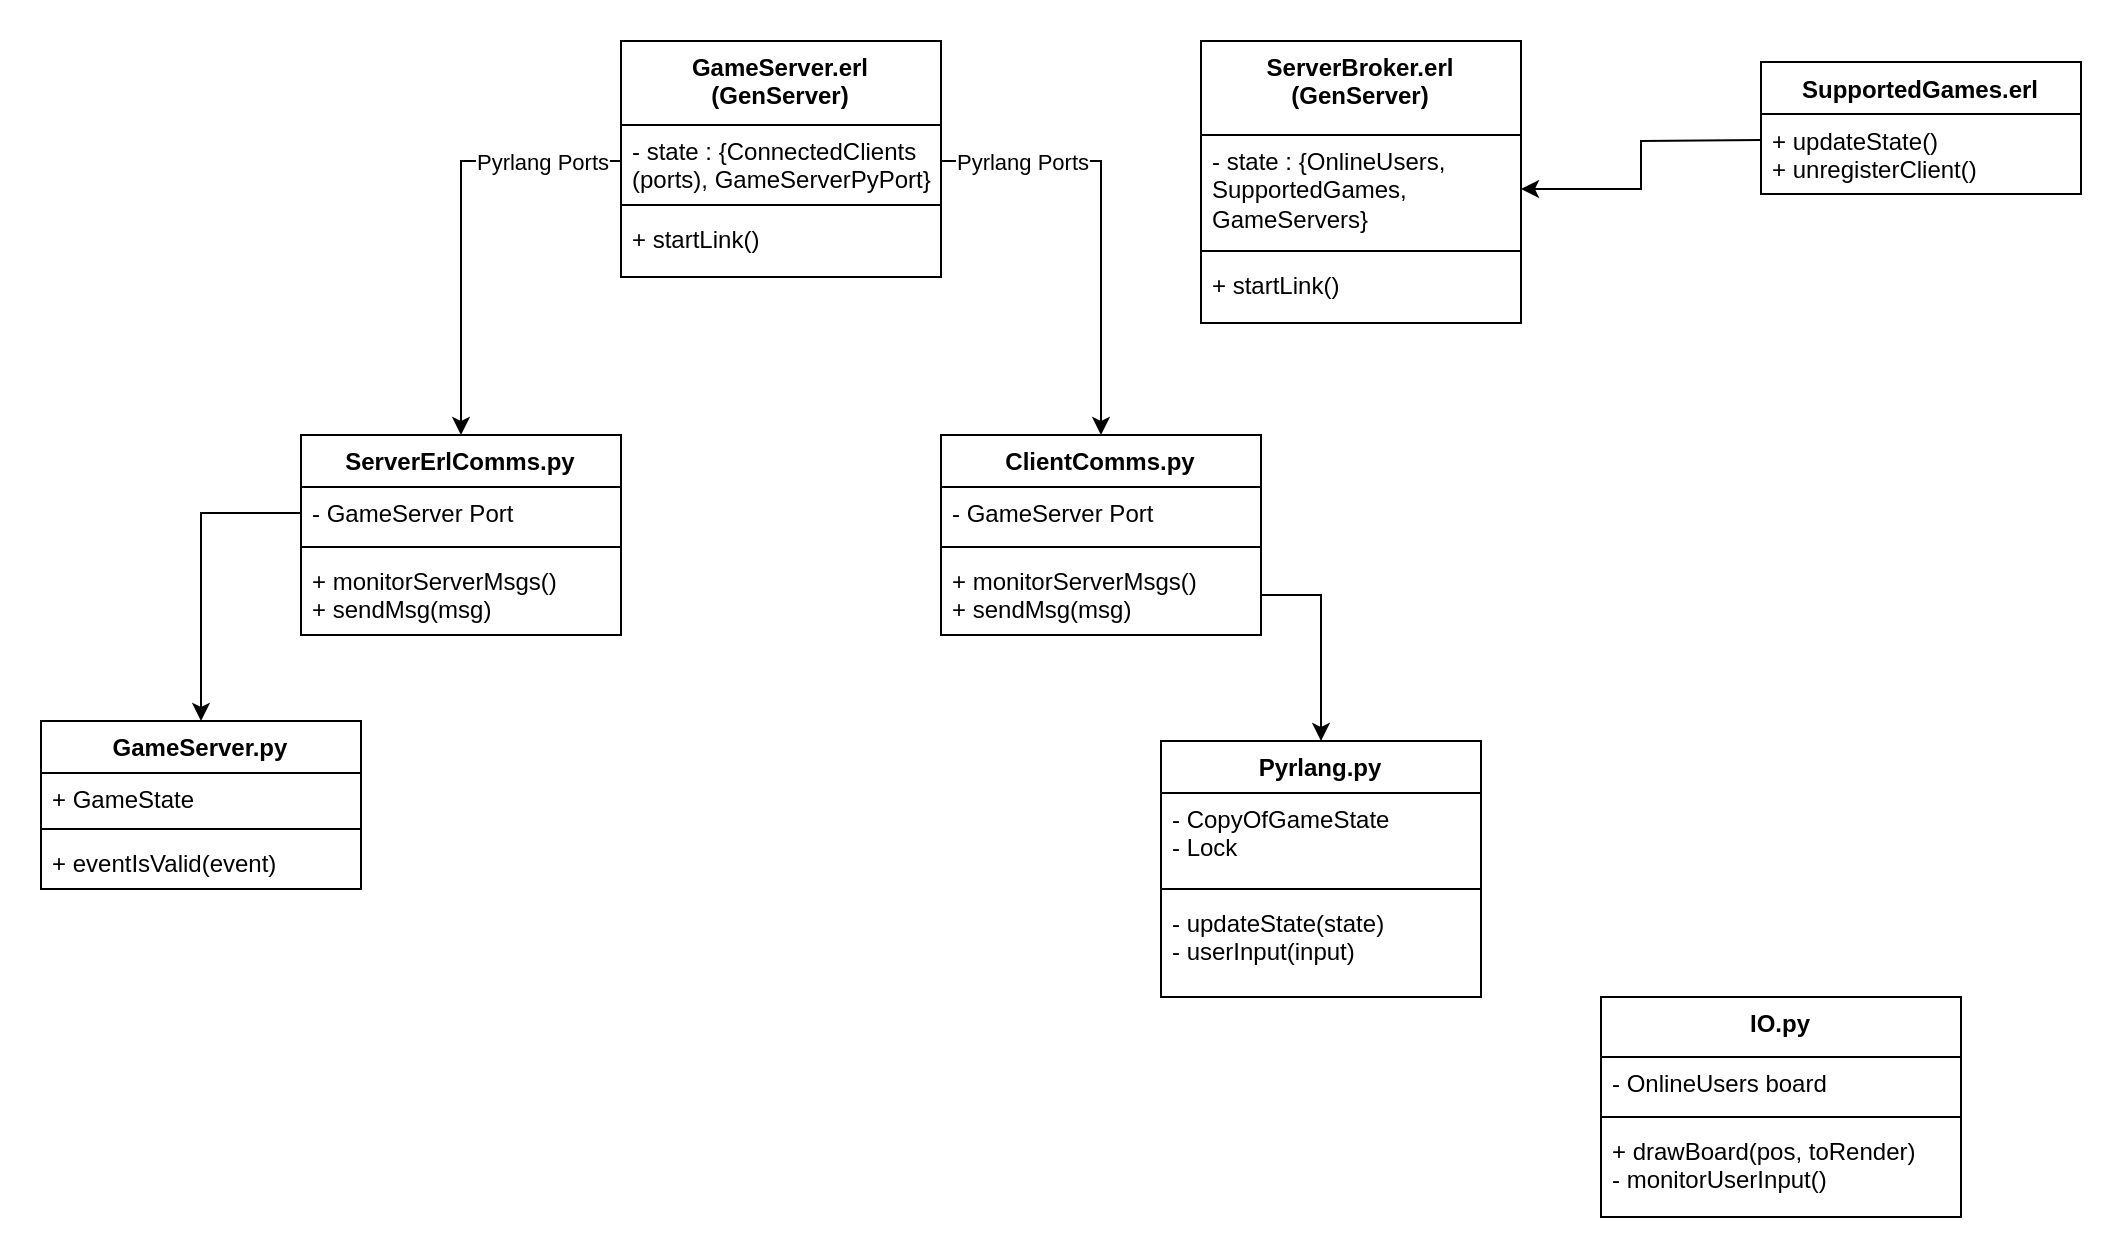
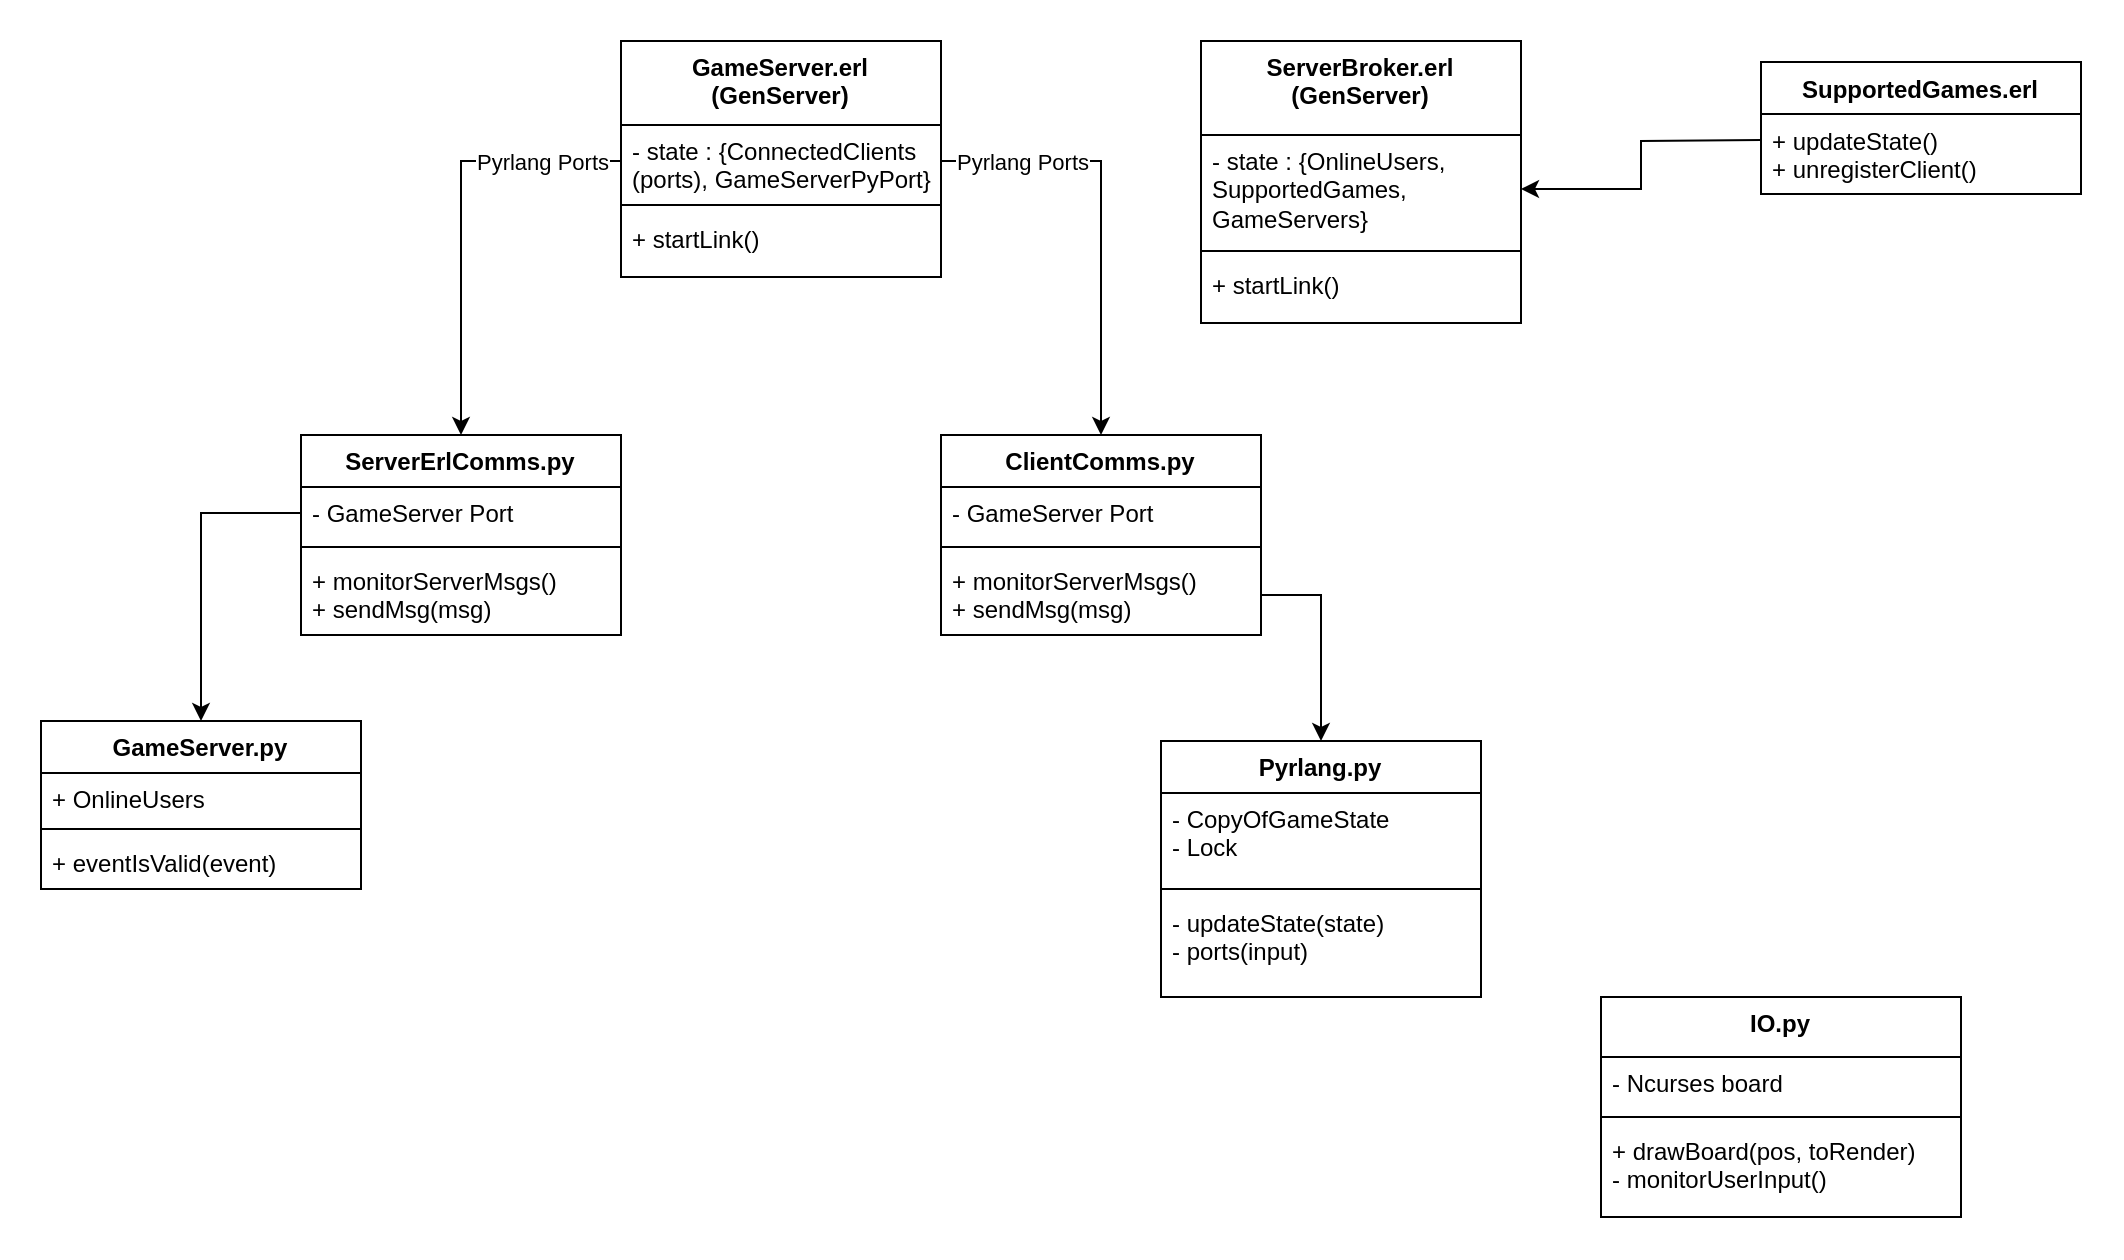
  <mxCell id="0" />
  <mxCell id="1" parent="0" />
  <mxCell id="2" value="ClientComms.py" style="swimlane;fontStyle=1;align=center;verticalAlign=top;childLayout=stackLayout;horizontal=1;startSize=26;horizontalStack=0;resizeParent=1;resizeParentMax=0;resizeLast=0;collapsible=1;marginBottom=0;whiteSpace=wrap;html=1;fillColor=none;" parent="1" vertex="1"><mxGeometry x="470" y="216.96" width="160" height="100" as="geometry" /></mxCell>
  <mxCell id="3" value="- GameServer Port" style="text;strokeColor=none;fillColor=none;align=left;verticalAlign=top;spacingLeft=4;spacingRight=4;overflow=hidden;rotatable=0;points=[[0,0.5],[1,0.5]];portConstraint=eastwest;whiteSpace=wrap;html=1;" parent="2" vertex="1"><mxGeometry y="26" width="160" height="26" as="geometry" /></mxCell>
  <mxCell id="4" value="" style="line;strokeWidth=1;fillColor=none;align=left;verticalAlign=middle;spacingTop=-1;spacingLeft=3;spacingRight=3;rotatable=0;labelPosition=right;points=[];portConstraint=eastwest;strokeColor=inherit;" parent="2" vertex="1"><mxGeometry y="52" width="160" height="8" as="geometry" /></mxCell>
  <mxCell id="5" value="+ monitorServerMsgs()&lt;div&gt;+ sendMsg(msg)&lt;/div&gt;" style="text;strokeColor=none;fillColor=none;align=left;verticalAlign=top;spacingLeft=4;spacingRight=4;overflow=hidden;rotatable=0;points=[[0,0.5],[1,0.5]];portConstraint=eastwest;whiteSpace=wrap;html=1;" parent="2" vertex="1"><mxGeometry y="60" width="160" height="40" as="geometry" /></mxCell>
  <mxCell id="6" value="IO.py" style="swimlane;fontStyle=1;align=center;verticalAlign=top;childLayout=stackLayout;horizontal=1;startSize=30;horizontalStack=0;resizeParent=1;resizeParentMax=0;resizeLast=0;collapsible=1;marginBottom=0;whiteSpace=wrap;html=1;fillColor=none;" parent="1" vertex="1"><mxGeometry x="800" y="498" width="180" height="110" as="geometry" /></mxCell>
- <mxCell id="7" value="- OnlineUsers board" style="text;strokeColor=none;fillColor=none;align=left;verticalAlign=top;spacingLeft=4;spacingRight=4;overflow=hidden;rotatable=0;points=[[0,0.5],[1,0.5]];portConstraint=eastwest;whiteSpace=wrap;html=1;" parent="6" vertex="1"><mxGeometry y="30" width="180" height="26" as="geometry" /></mxCell>
+ <mxCell id="7" value="- Ncurses board" style="text;strokeColor=none;fillColor=none;align=left;verticalAlign=top;spacingLeft=4;spacingRight=4;overflow=hidden;rotatable=0;points=[[0,0.5],[1,0.5]];portConstraint=eastwest;whiteSpace=wrap;html=1;" parent="6" vertex="1"><mxGeometry y="30" width="180" height="26" as="geometry" /></mxCell>
  <mxCell id="8" value="" style="line;strokeWidth=1;fillColor=none;align=left;verticalAlign=middle;spacingTop=-1;spacingLeft=3;spacingRight=3;rotatable=0;labelPosition=right;points=[];portConstraint=eastwest;strokeColor=inherit;" parent="6" vertex="1"><mxGeometry y="56" width="180" height="8" as="geometry" /></mxCell>
  <mxCell id="9" value="+ drawBoard(pos, toRender)&lt;div&gt;- monitorUserInput()&lt;/div&gt;" style="text;strokeColor=none;fillColor=none;align=left;verticalAlign=top;spacingLeft=4;spacingRight=4;overflow=hidden;rotatable=0;points=[[0,0.5],[1,0.5]];portConstraint=eastwest;whiteSpace=wrap;html=1;" parent="6" vertex="1"><mxGeometry y="64" width="180" height="46" as="geometry" /></mxCell>
  <mxCell id="10" value="Pyrlang.py" style="swimlane;fontStyle=1;align=center;verticalAlign=top;childLayout=stackLayout;horizontal=1;startSize=26;horizontalStack=0;resizeParent=1;resizeParentMax=0;resizeLast=0;collapsible=1;marginBottom=0;whiteSpace=wrap;html=1;fillColor=none;" parent="1" vertex="1"><mxGeometry x="580" y="370" width="160" height="128" as="geometry" /></mxCell>
  <mxCell id="11" value="- CopyOfGameState&lt;div&gt;- Lock&lt;/div&gt;" style="text;strokeColor=none;fillColor=none;align=left;verticalAlign=top;spacingLeft=4;spacingRight=4;overflow=hidden;rotatable=0;points=[[0,0.5],[1,0.5]];portConstraint=eastwest;whiteSpace=wrap;html=1;" parent="10" vertex="1"><mxGeometry y="26" width="160" height="44" as="geometry" /></mxCell>
  <mxCell id="12" value="" style="line;strokeWidth=1;fillColor=none;align=left;verticalAlign=middle;spacingTop=-1;spacingLeft=3;spacingRight=3;rotatable=0;labelPosition=right;points=[];portConstraint=eastwest;strokeColor=inherit;" parent="10" vertex="1"><mxGeometry y="70" width="160" height="8" as="geometry" /></mxCell>
- <mxCell id="13" value="- updateState(state)&lt;div&gt;- userInput(input)&lt;/div&gt;" style="text;strokeColor=none;fillColor=none;align=left;verticalAlign=top;spacingLeft=4;spacingRight=4;overflow=hidden;rotatable=0;points=[[0,0.5],[1,0.5]];portConstraint=eastwest;whiteSpace=wrap;html=1;" parent="10" vertex="1"><mxGeometry y="78" width="160" height="50" as="geometry" /></mxCell>
+ <mxCell id="13" value="- updateState(state)&lt;div&gt;- ports(input)&lt;/div&gt;" style="text;strokeColor=none;fillColor=none;align=left;verticalAlign=top;spacingLeft=4;spacingRight=4;overflow=hidden;rotatable=0;points=[[0,0.5],[1,0.5]];portConstraint=eastwest;whiteSpace=wrap;html=1;" parent="10" vertex="1"><mxGeometry y="78" width="160" height="50" as="geometry" /></mxCell>
  <mxCell id="14" value="GameServer.erl&lt;div&gt;(GenServer)&lt;/div&gt;" style="swimlane;fontStyle=1;align=center;verticalAlign=top;childLayout=stackLayout;horizontal=1;startSize=42;horizontalStack=0;resizeParent=1;resizeParentMax=0;resizeLast=0;collapsible=1;marginBottom=0;whiteSpace=wrap;html=1;fillColor=none;" parent="1" vertex="1"><mxGeometry x="310" y="20" width="160" height="118" as="geometry" /></mxCell>
  <mxCell id="15" value="- state : {ConnectedClients (ports), GameServerPyPort}" style="text;strokeColor=none;fillColor=none;align=left;verticalAlign=top;spacingLeft=4;spacingRight=4;overflow=hidden;rotatable=0;points=[[0,0.5],[1,0.5]];portConstraint=eastwest;whiteSpace=wrap;html=1;" parent="14" vertex="1"><mxGeometry y="42" width="160" height="36" as="geometry" /></mxCell>
  <mxCell id="16" value="" style="line;strokeWidth=1;fillColor=none;align=left;verticalAlign=middle;spacingTop=-1;spacingLeft=3;spacingRight=3;rotatable=0;labelPosition=right;points=[];portConstraint=eastwest;strokeColor=inherit;" parent="14" vertex="1"><mxGeometry y="78" width="160" height="8" as="geometry" /></mxCell>
  <mxCell id="17" value="+ startLink()" style="text;strokeColor=none;fillColor=none;align=left;verticalAlign=top;spacingLeft=4;spacingRight=4;overflow=hidden;rotatable=0;points=[[0,0.5],[1,0.5]];portConstraint=eastwest;whiteSpace=wrap;html=1;" parent="14" vertex="1"><mxGeometry y="86" width="160" height="32" as="geometry" /></mxCell>
  <mxCell id="18" value="GameServer.py" style="swimlane;fontStyle=1;align=center;verticalAlign=top;childLayout=stackLayout;horizontal=1;startSize=26;horizontalStack=0;resizeParent=1;resizeParentMax=0;resizeLast=0;collapsible=1;marginBottom=0;whiteSpace=wrap;html=1;fillColor=none;" parent="1" vertex="1"><mxGeometry x="20" y="360" width="160" height="84" as="geometry" /></mxCell>
- <mxCell id="19" value="+ GameState" style="text;strokeColor=none;fillColor=none;align=left;verticalAlign=top;spacingLeft=4;spacingRight=4;overflow=hidden;rotatable=0;points=[[0,0.5],[1,0.5]];portConstraint=eastwest;whiteSpace=wrap;html=1;" parent="18" vertex="1"><mxGeometry y="26" width="160" height="24" as="geometry" /></mxCell>
+ <mxCell id="19" value="+ OnlineUsers" style="text;strokeColor=none;fillColor=none;align=left;verticalAlign=top;spacingLeft=4;spacingRight=4;overflow=hidden;rotatable=0;points=[[0,0.5],[1,0.5]];portConstraint=eastwest;whiteSpace=wrap;html=1;" parent="18" vertex="1"><mxGeometry y="26" width="160" height="24" as="geometry" /></mxCell>
  <mxCell id="20" value="" style="line;strokeWidth=1;fillColor=none;align=left;verticalAlign=middle;spacingTop=-1;spacingLeft=3;spacingRight=3;rotatable=0;labelPosition=right;points=[];portConstraint=eastwest;strokeColor=inherit;" parent="18" vertex="1"><mxGeometry y="50" width="160" height="8" as="geometry" /></mxCell>
  <mxCell id="21" value="+ eventIsValid(event)" style="text;strokeColor=none;fillColor=none;align=left;verticalAlign=top;spacingLeft=4;spacingRight=4;overflow=hidden;rotatable=0;points=[[0,0.5],[1,0.5]];portConstraint=eastwest;whiteSpace=wrap;html=1;" parent="18" vertex="1"><mxGeometry y="58" width="160" height="26" as="geometry" /></mxCell>
  <mxCell id="22" value="SupportedGames.erl" style="swimlane;fontStyle=1;align=center;verticalAlign=top;childLayout=stackLayout;horizontal=1;startSize=26;horizontalStack=0;resizeParent=1;resizeParentMax=0;resizeLast=0;collapsible=1;marginBottom=0;whiteSpace=wrap;html=1;fillColor=none;" parent="1" vertex="1"><mxGeometry x="880" y="30.5" width="160" height="66" as="geometry" /></mxCell>
  <mxCell id="23" value="+ updateState()&lt;div&gt;+ unregisterClient()&lt;/div&gt;" style="text;strokeColor=none;fillColor=none;align=left;verticalAlign=top;spacingLeft=4;spacingRight=4;overflow=hidden;rotatable=0;points=[[0,0.5],[1,0.5]];portConstraint=eastwest;whiteSpace=wrap;html=1;" parent="22" vertex="1"><mxGeometry y="26" width="160" height="40" as="geometry" /></mxCell>
  <mxCell id="24" value="ServerBroker.erl&lt;div&gt;(GenServer)&lt;/div&gt;" style="swimlane;fontStyle=1;align=center;verticalAlign=top;childLayout=stackLayout;horizontal=1;startSize=47;horizontalStack=0;resizeParent=1;resizeParentMax=0;resizeLast=0;collapsible=1;marginBottom=0;whiteSpace=wrap;html=1;fillColor=none;" parent="1" vertex="1"><mxGeometry x="600" y="20" width="160" height="141" as="geometry" /></mxCell>
  <mxCell id="25" value="&lt;div&gt;- state : {OnlineUsers, SupportedGames, GameServers}&lt;/div&gt;" style="text;strokeColor=none;fillColor=none;align=left;verticalAlign=top;spacingLeft=4;spacingRight=4;overflow=hidden;rotatable=0;points=[[0,0.5],[1,0.5]];portConstraint=eastwest;whiteSpace=wrap;html=1;" parent="24" vertex="1"><mxGeometry y="47" width="160" height="54" as="geometry" /></mxCell>
  <mxCell id="26" value="" style="line;strokeWidth=1;fillColor=none;align=left;verticalAlign=middle;spacingTop=-1;spacingLeft=3;spacingRight=3;rotatable=0;labelPosition=right;points=[];portConstraint=eastwest;strokeColor=inherit;" parent="24" vertex="1"><mxGeometry y="101" width="160" height="8" as="geometry" /></mxCell>
  <mxCell id="27" value="+ startLink()" style="text;strokeColor=none;fillColor=none;align=left;verticalAlign=top;spacingLeft=4;spacingRight=4;overflow=hidden;rotatable=0;points=[[0,0.5],[1,0.5]];portConstraint=eastwest;whiteSpace=wrap;html=1;rounded=0;" parent="24" vertex="1"><mxGeometry y="109" width="160" height="32" as="geometry" /></mxCell>
  <mxCell id="28" style="edgeStyle=orthogonalEdgeStyle;rounded=0;orthogonalLoop=1;jettySize=auto;html=1;exitX=0;exitY=0.5;exitDx=0;exitDy=0;entryX=1;entryY=0.5;entryDx=0;entryDy=0;" parent="1" target="25" edge="1"><mxGeometry relative="1" as="geometry"><mxPoint x="880" y="69.5" as="sourcePoint" /></mxGeometry></mxCell>
  <mxCell id="29" value="ServerErlComms.py" style="swimlane;fontStyle=1;align=center;verticalAlign=top;childLayout=stackLayout;horizontal=1;startSize=26;horizontalStack=0;resizeParent=1;resizeParentMax=0;resizeLast=0;collapsible=1;marginBottom=0;whiteSpace=wrap;html=1;fillColor=none;" parent="1" vertex="1"><mxGeometry x="150" y="216.96" width="160" height="100" as="geometry" /></mxCell>
  <mxCell id="30" value="- GameServer Port" style="text;strokeColor=none;fillColor=none;align=left;verticalAlign=top;spacingLeft=4;spacingRight=4;overflow=hidden;rotatable=0;points=[[0,0.5],[1,0.5]];portConstraint=eastwest;whiteSpace=wrap;html=1;" parent="29" vertex="1"><mxGeometry y="26" width="160" height="26" as="geometry" /></mxCell>
  <mxCell id="31" value="" style="line;strokeWidth=1;fillColor=none;align=left;verticalAlign=middle;spacingTop=-1;spacingLeft=3;spacingRight=3;rotatable=0;labelPosition=right;points=[];portConstraint=eastwest;strokeColor=inherit;" parent="29" vertex="1"><mxGeometry y="52" width="160" height="8" as="geometry" /></mxCell>
  <mxCell id="32" value="+ monitorServerMsgs()&lt;div&gt;+ sendMsg(msg)&lt;/div&gt;" style="text;strokeColor=none;fillColor=none;align=left;verticalAlign=top;spacingLeft=4;spacingRight=4;overflow=hidden;rotatable=0;points=[[0,0.5],[1,0.5]];portConstraint=eastwest;whiteSpace=wrap;html=1;" parent="29" vertex="1"><mxGeometry y="60" width="160" height="40" as="geometry" /></mxCell>
  <mxCell id="33" style="edgeStyle=orthogonalEdgeStyle;rounded=0;orthogonalLoop=1;jettySize=auto;html=1;exitX=1;exitY=0.5;exitDx=0;exitDy=0;entryX=0.5;entryY=0;entryDx=0;entryDy=0;" parent="1" source="5" target="10" edge="1"><mxGeometry relative="1" as="geometry" /></mxCell>
  <mxCell id="34" style="edgeStyle=orthogonalEdgeStyle;rounded=0;orthogonalLoop=1;jettySize=auto;html=1;exitX=0;exitY=0.5;exitDx=0;exitDy=0;entryX=0.5;entryY=0;entryDx=0;entryDy=0;" parent="1" source="15" target="29" edge="1"><mxGeometry relative="1" as="geometry" /></mxCell>
  <mxCell id="35" value="Pyrlang Ports" style="edgeLabel;html=1;align=center;verticalAlign=middle;resizable=0;points=[];" parent="34" vertex="1" connectable="0"><mxGeometry x="-0.808" relative="1" as="geometry"><mxPoint x="-19" as="offset" /></mxGeometry></mxCell>
  <mxCell id="36" style="edgeStyle=orthogonalEdgeStyle;rounded=0;orthogonalLoop=1;jettySize=auto;html=1;exitX=0;exitY=0.5;exitDx=0;exitDy=0;entryX=0.5;entryY=0;entryDx=0;entryDy=0;" parent="1" source="30" target="18" edge="1"><mxGeometry relative="1" as="geometry" /></mxCell>
  <mxCell id="37" style="edgeStyle=orthogonalEdgeStyle;rounded=0;orthogonalLoop=1;jettySize=auto;html=1;exitX=1;exitY=0.5;exitDx=0;exitDy=0;entryX=0.5;entryY=0;entryDx=0;entryDy=0;" parent="1" source="15" target="2" edge="1"><mxGeometry relative="1" as="geometry" /></mxCell>
  <mxCell id="38" value="Pyrlang Ports" style="edgeLabel;html=1;align=center;verticalAlign=middle;resizable=0;points=[];" parent="37" vertex="1" connectable="0"><mxGeometry x="-0.732" y="-2" relative="1" as="geometry"><mxPoint x="11" y="-2" as="offset" /></mxGeometry></mxCell>
